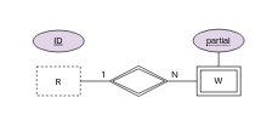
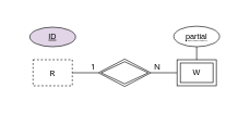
  <mxCell id="0" />
  <mxCell id="1" parent="0" />
  <mxCell id="2" value="" style="rounded=0;whiteSpace=wrap;html=1;fontFamily=Noto Sans;fontSource=https%3A%2F%2Ffonts.googleapis.com%2Fcss%3Ffamily%3DNoto%2BSans;strokeColor=none;fillColor=none;" parent="1" vertex="1"><mxGeometry x="65" y="131" width="30" height="20" as="geometry" /></mxCell>
  <mxCell id="3" value="" style="rounded=0;whiteSpace=wrap;html=1;fontFamily=Noto Sans;fontSource=https%3A%2F%2Ffonts.googleapis.com%2Fcss%3Ffamily%3DNoto%2BSans;strokeColor=none;fillColor=none;" parent="1" vertex="1"><mxGeometry x="65" y="20" width="30" height="20" as="geometry" /></mxCell>
  <mxCell id="4" value="R" style="whiteSpace=wrap;html=1;align=center;fontSize=13;fontFamily=Noto Sans;fontSource=https%3A%2F%2Ffonts.googleapis.com%2Fcss%3Ffamily%3DNoto%2BSans;dashed=1;" parent="1" vertex="1"><mxGeometry x="50" y="91" width="60" height="40" as="geometry" /></mxCell>
  <mxCell id="5" value="" style="endArrow=none;html=1;rounded=0;exitX=1;exitY=0.5;exitDx=0;exitDy=0;entryX=0;entryY=0.5;entryDx=0;entryDy=0;fontSize=13;fontFamily=Noto Sans;fontSource=https%3A%2F%2Ffonts.googleapis.com%2Fcss%3Ffamily%3DNoto%2BSans;" parent="1" source="4" edge="1"><mxGeometry relative="1" as="geometry"><mxPoint x="200" y="261" as="sourcePoint" /><mxPoint x="150" y="111" as="targetPoint" /></mxGeometry></mxCell>
  <mxCell id="6" value="1" style="resizable=0;html=1;align=right;verticalAlign=bottom;fontSize=13;fontFamily=Noto Sans;fontSource=https%3A%2F%2Ffonts.googleapis.com%2Fcss%3Ffamily%3DNoto%2BSans;" parent="5" connectable="0" vertex="1"><mxGeometry x="1" relative="1" as="geometry"><mxPoint x="-4" as="offset" /></mxGeometry></mxCell>
  <mxCell id="7" value="" style="endArrow=none;html=1;rounded=0;exitX=0;exitY=0.5;exitDx=0;exitDy=0;entryX=1;entryY=0.5;entryDx=0;entryDy=0;fontSize=13;fontFamily=Noto Sans;fontSource=https%3A%2F%2Ffonts.googleapis.com%2Fcss%3Ffamily%3DNoto%2BSans;" parent="1" edge="1"><mxGeometry relative="1" as="geometry"><mxPoint x="270" y="111" as="sourcePoint" /><mxPoint x="230" y="111" as="targetPoint" /></mxGeometry></mxCell>
  <mxCell id="8" value="N" style="resizable=0;html=1;align=right;verticalAlign=bottom;fontSize=13;fontFamily=Noto Sans;fontSource=https%3A%2F%2Ffonts.googleapis.com%2Fcss%3Ffamily%3DNoto%2BSans;" parent="7" connectable="0" vertex="1"><mxGeometry x="1" relative="1" as="geometry"><mxPoint x="15" as="offset" /></mxGeometry></mxCell>
  <mxCell id="9" value="" style="rounded=0;whiteSpace=wrap;html=1;fontFamily=Noto Sans;fontSource=https%3A%2F%2Ffonts.googleapis.com%2Fcss%3Ffamily%3DNoto%2BSans;strokeColor=none;fillColor=none;" parent="1" vertex="1"><mxGeometry x="20" y="101" width="30" height="20" as="geometry" /></mxCell>
  <mxCell id="10" value="" style="rounded=0;whiteSpace=wrap;html=1;fontFamily=Noto Sans;fontSource=https%3A%2F%2Ffonts.googleapis.com%2Fcss%3Ffamily%3DNoto%2BSans;strokeColor=none;fillColor=none;" parent="1" vertex="1"><mxGeometry x="330" y="101" width="30" height="20" as="geometry" /></mxCell>
  <mxCell id="11" value="ID" style="ellipse;whiteSpace=wrap;html=1;align=center;fontStyle=4;fillColor=#e1d5e7;" vertex="1" parent="1"><mxGeometry x="45" y="41" width="70" height="30" as="geometry" /></mxCell>
  <mxCell id="12" value="" style="endArrow=none;html=1;rounded=0;entryX=0.5;entryY=1;entryDx=0;entryDy=0;exitX=0.5;exitY=0;exitDx=0;exitDy=0;" edge="1" parent="1"><mxGeometry width="50" height="50" relative="1" as="geometry"><mxPoint x="300" y="91" as="sourcePoint" /><mxPoint x="300" y="71" as="targetPoint" /></mxGeometry></mxCell>
- <mxCell id="13" value="&lt;span style=&quot;border-bottom: 1px dotted&quot;&gt;partial&lt;/span&gt;" style="ellipse;whiteSpace=wrap;html=1;align=center;fillColor=#e1d5e7;" vertex="1" parent="1"><mxGeometry x="265" y="39.5" width="70" height="31.5" as="geometry" /></mxCell>
+ <mxCell id="13" value="&lt;span style=&quot;border-bottom: 1px dotted&quot;&gt;partial&lt;/span&gt;" style="ellipse;whiteSpace=wrap;html=1;align=center;" vertex="1" parent="1"><mxGeometry x="265" y="39.5" width="70" height="31.5" as="geometry" /></mxCell>
  <mxCell id="14" value="" style="shape=rhombus;double=1;perimeter=rhombusPerimeter;whiteSpace=wrap;html=1;align=center;" vertex="1" parent="1"><mxGeometry x="150" y="90" width="80" height="42" as="geometry" /></mxCell>
  <mxCell id="15" value="W" style="shape=ext;margin=3;double=1;whiteSpace=wrap;html=1;align=center;" vertex="1" parent="1"><mxGeometry x="270" y="91" width="60" height="40" as="geometry" /></mxCell>
